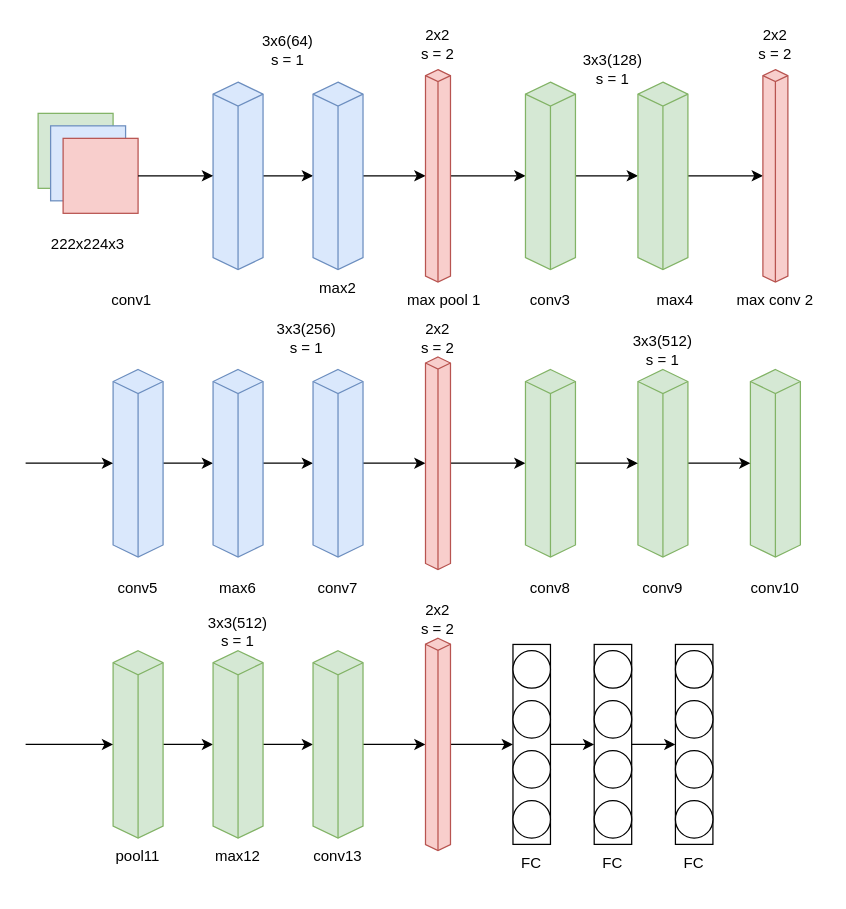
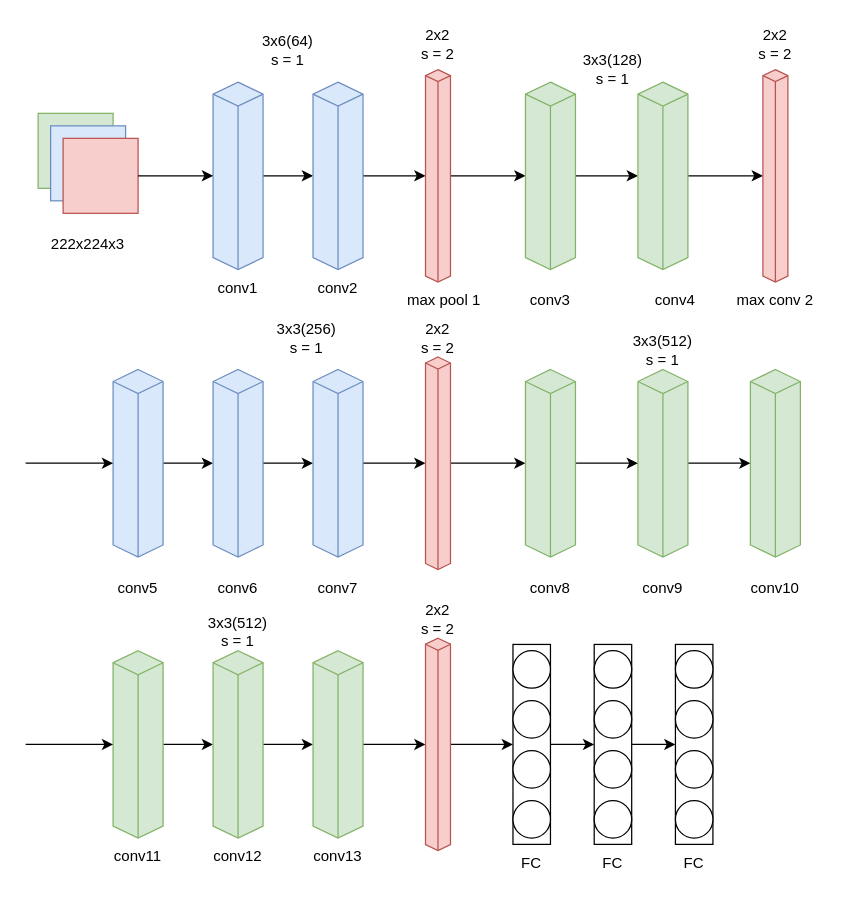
  <mxCell id="0" />
  <mxCell id="1" parent="0" />
  <mxCell id="2" value="" style="group" vertex="1" connectable="0" parent="1"><mxGeometry x="30" y="90" width="80" height="80" as="geometry" /></mxCell>
  <mxCell id="3" value="" style="rounded=0;whiteSpace=wrap;html=1;fillColor=#d5e8d4;strokeColor=#82b366;" vertex="1" parent="2"><mxGeometry width="60" height="60" as="geometry" /></mxCell>
  <mxCell id="4" value="" style="rounded=0;whiteSpace=wrap;html=1;fillColor=#dae8fc;strokeColor=#6c8ebf;" vertex="1" parent="2"><mxGeometry x="10" y="10" width="60" height="60" as="geometry" /></mxCell>
  <mxCell id="5" value="" style="rounded=0;whiteSpace=wrap;html=1;fillColor=#f8cecc;strokeColor=#b85450;" vertex="1" parent="2"><mxGeometry x="20" y="20" width="60" height="60" as="geometry" /></mxCell>
  <mxCell id="6" value="222x224x3" style="text;html=1;strokeColor=none;fillColor=none;align=center;verticalAlign=middle;whiteSpace=wrap;rounded=0;" vertex="1" parent="1"><mxGeometry x="40" y="180" width="60" height="30" as="geometry" /></mxCell>
  <mxCell id="7" value="" style="edgeStyle=orthogonalEdgeStyle;rounded=0;orthogonalLoop=1;jettySize=auto;html=1;" edge="1" parent="1" source="8" target="10"><mxGeometry relative="1" as="geometry" /></mxCell>
  <mxCell id="8" value="" style="html=1;whiteSpace=wrap;shape=isoCube2;backgroundOutline=1;isoAngle=15;fillColor=#dae8fc;strokeColor=#6c8ebf;" vertex="1" parent="1"><mxGeometry x="170" y="65" width="40" height="150" as="geometry" /></mxCell>
  <mxCell id="9" value="" style="edgeStyle=orthogonalEdgeStyle;rounded=0;orthogonalLoop=1;jettySize=auto;html=1;" edge="1" parent="1" source="10" target="14"><mxGeometry relative="1" as="geometry" /></mxCell>
  <mxCell id="10" value="" style="html=1;whiteSpace=wrap;shape=isoCube2;backgroundOutline=1;isoAngle=15;fillColor=#dae8fc;strokeColor=#6c8ebf;" vertex="1" parent="1"><mxGeometry x="250" y="65" width="40" height="150" as="geometry" /></mxCell>
  <mxCell id="11" value="" style="edgeStyle=orthogonalEdgeStyle;rounded=0;orthogonalLoop=1;jettySize=auto;html=1;" edge="1" parent="1" source="5" target="8"><mxGeometry relative="1" as="geometry" /></mxCell>
  <mxCell id="12" value="3x6(64)&lt;br&gt;s = 1" style="text;html=1;strokeColor=none;fillColor=none;align=center;verticalAlign=middle;whiteSpace=wrap;rounded=0;" vertex="1" parent="1"><mxGeometry x="200" y="25" width="60" height="30" as="geometry" /></mxCell>
  <mxCell id="13" style="edgeStyle=orthogonalEdgeStyle;rounded=0;orthogonalLoop=1;jettySize=auto;html=1;exitX=1;exitY=0.5;exitDx=0;exitDy=0;exitPerimeter=0;entryX=0;entryY=0.5;entryDx=0;entryDy=0;entryPerimeter=0;" edge="1" parent="1" source="14" target="20"><mxGeometry relative="1" as="geometry" /></mxCell>
  <mxCell id="14" value="" style="html=1;whiteSpace=wrap;shape=isoCube2;backgroundOutline=1;isoAngle=15;fillColor=#f8cecc;strokeColor=#b85450;" vertex="1" parent="1"><mxGeometry x="340" y="55" width="20" height="170" as="geometry" /></mxCell>
  <mxCell id="15" value="2x2&lt;br&gt;s = 2" style="text;html=1;strokeColor=none;fillColor=none;align=center;verticalAlign=middle;whiteSpace=wrap;rounded=0;" vertex="1" parent="1"><mxGeometry x="330" y="255" width="40" height="30" as="geometry" /></mxCell>
- <mxCell id="16" value="conv1" style="text;html=1;strokeColor=none;fillColor=none;align=center;verticalAlign=middle;whiteSpace=wrap;rounded=0;" vertex="1" parent="1"><mxGeometry x="75" y="225" width="60" height="30" as="geometry" /></mxCell>
- <mxCell id="17" value="max2" style="text;html=1;strokeColor=none;fillColor=none;align=center;verticalAlign=middle;whiteSpace=wrap;rounded=0;" vertex="1" parent="1"><mxGeometry x="240" y="215" width="60" height="30" as="geometry" /></mxCell>
+ <mxCell id="16" value="conv1" style="text;html=1;strokeColor=none;fillColor=none;align=center;verticalAlign=middle;whiteSpace=wrap;rounded=0;" vertex="1" parent="1"><mxGeometry x="160" y="215" width="60" height="30" as="geometry" /></mxCell>
+ <mxCell id="17" value="conv2" style="text;html=1;strokeColor=none;fillColor=none;align=center;verticalAlign=middle;whiteSpace=wrap;rounded=0;" vertex="1" parent="1"><mxGeometry x="240" y="215" width="60" height="30" as="geometry" /></mxCell>
  <mxCell id="18" value="max pool 1" style="text;html=1;strokeColor=none;fillColor=none;align=center;verticalAlign=middle;whiteSpace=wrap;rounded=0;" vertex="1" parent="1"><mxGeometry x="320" y="225" width="70" height="30" as="geometry" /></mxCell>
  <mxCell id="19" style="edgeStyle=orthogonalEdgeStyle;rounded=0;orthogonalLoop=1;jettySize=auto;html=1;exitX=1;exitY=0.5;exitDx=0;exitDy=0;exitPerimeter=0;entryX=0;entryY=0.5;entryDx=0;entryDy=0;entryPerimeter=0;" edge="1" parent="1" source="20" target="22"><mxGeometry relative="1" as="geometry" /></mxCell>
  <mxCell id="20" value="" style="html=1;whiteSpace=wrap;shape=isoCube2;backgroundOutline=1;isoAngle=15;fillColor=#d5e8d4;strokeColor=#82b366;" vertex="1" parent="1"><mxGeometry x="420" y="65" width="40" height="150" as="geometry" /></mxCell>
  <mxCell id="21" style="edgeStyle=orthogonalEdgeStyle;rounded=0;orthogonalLoop=1;jettySize=auto;html=1;exitX=1;exitY=0.5;exitDx=0;exitDy=0;exitPerimeter=0;entryX=0;entryY=0.5;entryDx=0;entryDy=0;entryPerimeter=0;" edge="1" parent="1" source="22" target="26"><mxGeometry relative="1" as="geometry" /></mxCell>
  <mxCell id="22" value="" style="html=1;whiteSpace=wrap;shape=isoCube2;backgroundOutline=1;isoAngle=15;fillColor=#d5e8d4;strokeColor=#82b366;" vertex="1" parent="1"><mxGeometry x="510" y="65" width="40" height="150" as="geometry" /></mxCell>
  <mxCell id="23" value="3x3(128)&lt;br&gt;s = 1" style="text;html=1;strokeColor=none;fillColor=none;align=center;verticalAlign=middle;whiteSpace=wrap;rounded=0;" vertex="1" parent="1"><mxGeometry x="460" y="40" width="60" height="30" as="geometry" /></mxCell>
- <mxCell id="24" value="max4" style="text;html=1;strokeColor=none;fillColor=none;align=center;verticalAlign=middle;whiteSpace=wrap;rounded=0;" vertex="1" parent="1"><mxGeometry x="510" y="225" width="60" height="30" as="geometry" /></mxCell>
+ <mxCell id="24" value="conv4" style="text;html=1;strokeColor=none;fillColor=none;align=center;verticalAlign=middle;whiteSpace=wrap;rounded=0;" vertex="1" parent="1"><mxGeometry x="510" y="225" width="60" height="30" as="geometry" /></mxCell>
  <mxCell id="25" value="conv3" style="text;html=1;strokeColor=none;fillColor=none;align=center;verticalAlign=middle;whiteSpace=wrap;rounded=0;" vertex="1" parent="1"><mxGeometry x="410" y="225" width="60" height="30" as="geometry" /></mxCell>
  <mxCell id="26" value="" style="html=1;whiteSpace=wrap;shape=isoCube2;backgroundOutline=1;isoAngle=15;fillColor=#f8cecc;strokeColor=#b85450;" vertex="1" parent="1"><mxGeometry x="610" y="55" width="20" height="170" as="geometry" /></mxCell>
  <mxCell id="27" value="2x2&lt;br&gt;s = 2" style="text;html=1;strokeColor=none;fillColor=none;align=center;verticalAlign=middle;whiteSpace=wrap;rounded=0;" vertex="1" parent="1"><mxGeometry x="600" y="20" width="40" height="30" as="geometry" /></mxCell>
  <mxCell id="28" value="max conv 2" style="text;html=1;strokeColor=none;fillColor=none;align=center;verticalAlign=middle;whiteSpace=wrap;rounded=0;" vertex="1" parent="1"><mxGeometry x="585" y="225" width="70" height="30" as="geometry" /></mxCell>
  <mxCell id="29" style="edgeStyle=orthogonalEdgeStyle;rounded=0;orthogonalLoop=1;jettySize=auto;html=1;entryX=0;entryY=0.5;entryDx=0;entryDy=0;entryPerimeter=0;" edge="1" parent="1" source="30" target="32"><mxGeometry relative="1" as="geometry"><mxPoint x="160" y="320" as="targetPoint" /></mxGeometry></mxCell>
  <mxCell id="30" value="" style="html=1;whiteSpace=wrap;shape=isoCube2;backgroundOutline=1;isoAngle=15;fillColor=#dae8fc;strokeColor=#6c8ebf;" vertex="1" parent="1"><mxGeometry x="90" y="295" width="40" height="150" as="geometry" /></mxCell>
  <mxCell id="31" style="edgeStyle=orthogonalEdgeStyle;rounded=0;orthogonalLoop=1;jettySize=auto;html=1;exitX=1;exitY=0.5;exitDx=0;exitDy=0;exitPerimeter=0;entryX=0;entryY=0.5;entryDx=0;entryDy=0;entryPerimeter=0;" edge="1" parent="1" source="32" target="34"><mxGeometry relative="1" as="geometry" /></mxCell>
  <mxCell id="32" value="" style="html=1;whiteSpace=wrap;shape=isoCube2;backgroundOutline=1;isoAngle=15;fillColor=#dae8fc;strokeColor=#6c8ebf;" vertex="1" parent="1"><mxGeometry x="170" y="295" width="40" height="150" as="geometry" /></mxCell>
  <mxCell id="33" value="" style="edgeStyle=orthogonalEdgeStyle;rounded=0;orthogonalLoop=1;jettySize=auto;html=1;" edge="1" parent="1" source="34" target="38"><mxGeometry relative="1" as="geometry" /></mxCell>
  <mxCell id="34" value="" style="html=1;whiteSpace=wrap;shape=isoCube2;backgroundOutline=1;isoAngle=15;fillColor=#dae8fc;strokeColor=#6c8ebf;" vertex="1" parent="1"><mxGeometry x="250" y="295" width="40" height="150" as="geometry" /></mxCell>
  <mxCell id="35" value="" style="endArrow=classic;html=1;rounded=0;entryX=0;entryY=0.5;entryDx=0;entryDy=0;entryPerimeter=0;" edge="1" parent="1" target="30"><mxGeometry width="50" height="50" relative="1" as="geometry"><mxPoint x="20" y="370" as="sourcePoint" /><mxPoint x="260" y="190" as="targetPoint" /></mxGeometry></mxCell>
  <mxCell id="36" value="3x3(256)&lt;br&gt;s = 1" style="text;html=1;strokeColor=none;fillColor=none;align=center;verticalAlign=middle;whiteSpace=wrap;rounded=0;" vertex="1" parent="1"><mxGeometry x="215" y="255" width="60" height="30" as="geometry" /></mxCell>
  <mxCell id="37" value="" style="edgeStyle=orthogonalEdgeStyle;rounded=0;orthogonalLoop=1;jettySize=auto;html=1;" edge="1" parent="1" source="38" target="44"><mxGeometry relative="1" as="geometry" /></mxCell>
  <mxCell id="38" value="" style="html=1;whiteSpace=wrap;shape=isoCube2;backgroundOutline=1;isoAngle=15;fillColor=#f8cecc;strokeColor=#b85450;" vertex="1" parent="1"><mxGeometry x="340" y="285" width="20" height="170" as="geometry" /></mxCell>
  <mxCell id="39" value="2x2&lt;br&gt;s = 2" style="text;html=1;strokeColor=none;fillColor=none;align=center;verticalAlign=middle;whiteSpace=wrap;rounded=0;" vertex="1" parent="1"><mxGeometry x="330" y="20" width="40" height="30" as="geometry" /></mxCell>
  <mxCell id="40" value="" style="html=1;whiteSpace=wrap;shape=isoCube2;backgroundOutline=1;isoAngle=15;fillColor=#d5e8d4;strokeColor=#82b366;" vertex="1" parent="1"><mxGeometry x="600" y="295" width="40" height="150" as="geometry" /></mxCell>
  <mxCell id="41" value="" style="edgeStyle=orthogonalEdgeStyle;rounded=0;orthogonalLoop=1;jettySize=auto;html=1;" edge="1" parent="1" source="42" target="40"><mxGeometry relative="1" as="geometry" /></mxCell>
  <mxCell id="42" value="" style="html=1;whiteSpace=wrap;shape=isoCube2;backgroundOutline=1;isoAngle=15;fillColor=#d5e8d4;strokeColor=#82b366;" vertex="1" parent="1"><mxGeometry x="510" y="295" width="40" height="150" as="geometry" /></mxCell>
  <mxCell id="43" value="" style="edgeStyle=orthogonalEdgeStyle;rounded=0;orthogonalLoop=1;jettySize=auto;html=1;" edge="1" parent="1" source="44" target="42"><mxGeometry relative="1" as="geometry" /></mxCell>
  <mxCell id="44" value="" style="html=1;whiteSpace=wrap;shape=isoCube2;backgroundOutline=1;isoAngle=15;fillColor=#d5e8d4;strokeColor=#82b366;" vertex="1" parent="1"><mxGeometry x="420" y="295" width="40" height="150" as="geometry" /></mxCell>
  <mxCell id="45" value="3x3(512)&lt;br&gt;s = 1" style="text;html=1;strokeColor=none;fillColor=none;align=center;verticalAlign=middle;whiteSpace=wrap;rounded=0;" vertex="1" parent="1"><mxGeometry x="500" y="265" width="60" height="30" as="geometry" /></mxCell>
  <mxCell id="46" value="conv5" style="text;html=1;strokeColor=none;fillColor=none;align=center;verticalAlign=middle;whiteSpace=wrap;rounded=0;" vertex="1" parent="1"><mxGeometry x="80" y="455" width="60" height="30" as="geometry" /></mxCell>
- <mxCell id="47" value="max6" style="text;html=1;strokeColor=none;fillColor=none;align=center;verticalAlign=middle;whiteSpace=wrap;rounded=0;" vertex="1" parent="1"><mxGeometry x="160" y="455" width="60" height="30" as="geometry" /></mxCell>
+ <mxCell id="47" value="conv6" style="text;html=1;strokeColor=none;fillColor=none;align=center;verticalAlign=middle;whiteSpace=wrap;rounded=0;" vertex="1" parent="1"><mxGeometry x="160" y="455" width="60" height="30" as="geometry" /></mxCell>
  <mxCell id="48" value="conv7" style="text;html=1;strokeColor=none;fillColor=none;align=center;verticalAlign=middle;whiteSpace=wrap;rounded=0;" vertex="1" parent="1"><mxGeometry x="240" y="455" width="60" height="30" as="geometry" /></mxCell>
  <mxCell id="49" value="conv8" style="text;html=1;strokeColor=none;fillColor=none;align=center;verticalAlign=middle;whiteSpace=wrap;rounded=0;" vertex="1" parent="1"><mxGeometry x="410" y="455" width="60" height="30" as="geometry" /></mxCell>
  <mxCell id="50" value="conv9" style="text;html=1;strokeColor=none;fillColor=none;align=center;verticalAlign=middle;whiteSpace=wrap;rounded=0;" vertex="1" parent="1"><mxGeometry x="500" y="455" width="60" height="30" as="geometry" /></mxCell>
  <mxCell id="51" value="conv10" style="text;html=1;strokeColor=none;fillColor=none;align=center;verticalAlign=middle;whiteSpace=wrap;rounded=0;" vertex="1" parent="1"><mxGeometry x="590" y="455" width="60" height="30" as="geometry" /></mxCell>
  <mxCell id="52" value="" style="edgeStyle=orthogonalEdgeStyle;rounded=0;orthogonalLoop=1;jettySize=auto;html=1;" edge="1" parent="1" source="53" target="55"><mxGeometry relative="1" as="geometry" /></mxCell>
  <mxCell id="53" value="" style="html=1;whiteSpace=wrap;shape=isoCube2;backgroundOutline=1;isoAngle=15;fillColor=#d5e8d4;strokeColor=#82b366;" vertex="1" parent="1"><mxGeometry x="90" y="520" width="40" height="150" as="geometry" /></mxCell>
  <mxCell id="54" value="" style="edgeStyle=orthogonalEdgeStyle;rounded=0;orthogonalLoop=1;jettySize=auto;html=1;" edge="1" parent="1" source="55" target="57"><mxGeometry relative="1" as="geometry" /></mxCell>
  <mxCell id="55" value="" style="html=1;whiteSpace=wrap;shape=isoCube2;backgroundOutline=1;isoAngle=15;fillColor=#d5e8d4;strokeColor=#82b366;" vertex="1" parent="1"><mxGeometry x="170" y="520" width="40" height="150" as="geometry" /></mxCell>
  <mxCell id="56" value="" style="edgeStyle=orthogonalEdgeStyle;rounded=0;orthogonalLoop=1;jettySize=auto;html=1;" edge="1" parent="1" source="57" target="61"><mxGeometry relative="1" as="geometry" /></mxCell>
  <mxCell id="57" value="" style="html=1;whiteSpace=wrap;shape=isoCube2;backgroundOutline=1;isoAngle=15;fillColor=#d5e8d4;strokeColor=#82b366;" vertex="1" parent="1"><mxGeometry x="250" y="520" width="40" height="150" as="geometry" /></mxCell>
  <mxCell id="58" value="3x3(512)&lt;br&gt;s = 1" style="text;html=1;strokeColor=none;fillColor=none;align=center;verticalAlign=middle;whiteSpace=wrap;rounded=0;" vertex="1" parent="1"><mxGeometry x="160" y="490" width="60" height="30" as="geometry" /></mxCell>
  <mxCell id="59" value="" style="endArrow=classic;html=1;rounded=0;entryX=0;entryY=0.5;entryDx=0;entryDy=0;entryPerimeter=0;" edge="1" parent="1" target="53"><mxGeometry width="50" height="50" relative="1" as="geometry"><mxPoint x="20" y="595" as="sourcePoint" /><mxPoint x="350" y="520" as="targetPoint" /></mxGeometry></mxCell>
  <mxCell id="60" value="" style="edgeStyle=orthogonalEdgeStyle;rounded=0;orthogonalLoop=1;jettySize=auto;html=1;" edge="1" parent="1" source="61" target="64"><mxGeometry relative="1" as="geometry" /></mxCell>
  <mxCell id="61" value="" style="html=1;whiteSpace=wrap;shape=isoCube2;backgroundOutline=1;isoAngle=15;fillColor=#f8cecc;strokeColor=#b85450;" vertex="1" parent="1"><mxGeometry x="340" y="510" width="20" height="170" as="geometry" /></mxCell>
  <mxCell id="62" value="2x2&lt;br&gt;s = 2" style="text;html=1;strokeColor=none;fillColor=none;align=center;verticalAlign=middle;whiteSpace=wrap;rounded=0;" vertex="1" parent="1"><mxGeometry x="330" y="480" width="40" height="30" as="geometry" /></mxCell>
  <mxCell id="63" value="" style="group" vertex="1" connectable="0" parent="1"><mxGeometry x="410" y="515" width="30" height="160" as="geometry" /></mxCell>
  <mxCell id="64" value="" style="rounded=0;whiteSpace=wrap;html=1;" vertex="1" parent="63"><mxGeometry width="30" height="160" as="geometry" /></mxCell>
  <mxCell id="65" value="" style="ellipse;whiteSpace=wrap;html=1;aspect=fixed;" vertex="1" parent="63"><mxGeometry y="5" width="30" height="30" as="geometry" /></mxCell>
  <mxCell id="66" value="" style="ellipse;whiteSpace=wrap;html=1;aspect=fixed;" vertex="1" parent="63"><mxGeometry y="45" width="30" height="30" as="geometry" /></mxCell>
  <mxCell id="67" value="" style="ellipse;whiteSpace=wrap;html=1;aspect=fixed;" vertex="1" parent="63"><mxGeometry y="85" width="30" height="30" as="geometry" /></mxCell>
  <mxCell id="68" value="" style="ellipse;whiteSpace=wrap;html=1;aspect=fixed;" vertex="1" parent="63"><mxGeometry y="125" width="30" height="30" as="geometry" /></mxCell>
  <mxCell id="69" value="" style="group" vertex="1" connectable="0" parent="1"><mxGeometry x="475" y="515" width="30" height="160" as="geometry" /></mxCell>
  <mxCell id="70" value="" style="rounded=0;whiteSpace=wrap;html=1;" vertex="1" parent="69"><mxGeometry width="30" height="160" as="geometry" /></mxCell>
  <mxCell id="71" value="" style="ellipse;whiteSpace=wrap;html=1;aspect=fixed;" vertex="1" parent="69"><mxGeometry y="5" width="30" height="30" as="geometry" /></mxCell>
  <mxCell id="72" value="" style="ellipse;whiteSpace=wrap;html=1;aspect=fixed;" vertex="1" parent="69"><mxGeometry y="45" width="30" height="30" as="geometry" /></mxCell>
  <mxCell id="73" value="" style="ellipse;whiteSpace=wrap;html=1;aspect=fixed;" vertex="1" parent="69"><mxGeometry y="85" width="30" height="30" as="geometry" /></mxCell>
  <mxCell id="74" value="" style="ellipse;whiteSpace=wrap;html=1;aspect=fixed;" vertex="1" parent="69"><mxGeometry y="125" width="30" height="30" as="geometry" /></mxCell>
  <mxCell id="75" value="" style="group" vertex="1" connectable="0" parent="1"><mxGeometry x="540" y="515" width="30" height="160" as="geometry" /></mxCell>
  <mxCell id="76" value="" style="rounded=0;whiteSpace=wrap;html=1;" vertex="1" parent="75"><mxGeometry width="30" height="160" as="geometry" /></mxCell>
  <mxCell id="77" value="" style="ellipse;whiteSpace=wrap;html=1;aspect=fixed;" vertex="1" parent="75"><mxGeometry y="5" width="30" height="30" as="geometry" /></mxCell>
  <mxCell id="78" value="" style="ellipse;whiteSpace=wrap;html=1;aspect=fixed;" vertex="1" parent="75"><mxGeometry y="45" width="30" height="30" as="geometry" /></mxCell>
  <mxCell id="79" value="" style="ellipse;whiteSpace=wrap;html=1;aspect=fixed;" vertex="1" parent="75"><mxGeometry y="85" width="30" height="30" as="geometry" /></mxCell>
  <mxCell id="80" value="" style="ellipse;whiteSpace=wrap;html=1;aspect=fixed;" vertex="1" parent="75"><mxGeometry y="125" width="30" height="30" as="geometry" /></mxCell>
  <mxCell id="81" style="edgeStyle=orthogonalEdgeStyle;rounded=0;orthogonalLoop=1;jettySize=auto;html=1;exitX=1;exitY=0.5;exitDx=0;exitDy=0;entryX=0;entryY=0.5;entryDx=0;entryDy=0;" edge="1" parent="1" source="64" target="70"><mxGeometry relative="1" as="geometry"><mxPoint x="470" y="595" as="targetPoint" /></mxGeometry></mxCell>
  <mxCell id="82" style="edgeStyle=orthogonalEdgeStyle;rounded=0;orthogonalLoop=1;jettySize=auto;html=1;exitX=1;exitY=0.5;exitDx=0;exitDy=0;entryX=0;entryY=0.5;entryDx=0;entryDy=0;" edge="1" parent="1" source="70" target="76"><mxGeometry relative="1" as="geometry" /></mxCell>
- <mxCell id="83" value="pool11" style="text;html=1;strokeColor=none;fillColor=none;align=center;verticalAlign=middle;whiteSpace=wrap;rounded=0;" vertex="1" parent="1"><mxGeometry x="80" y="670" width="60" height="30" as="geometry" /></mxCell>
- <mxCell id="84" value="max12" style="text;html=1;strokeColor=none;fillColor=none;align=center;verticalAlign=middle;whiteSpace=wrap;rounded=0;" vertex="1" parent="1"><mxGeometry x="160" y="670" width="60" height="30" as="geometry" /></mxCell>
+ <mxCell id="83" value="conv11" style="text;html=1;strokeColor=none;fillColor=none;align=center;verticalAlign=middle;whiteSpace=wrap;rounded=0;" vertex="1" parent="1"><mxGeometry x="80" y="670" width="60" height="30" as="geometry" /></mxCell>
+ <mxCell id="84" value="conv12" style="text;html=1;strokeColor=none;fillColor=none;align=center;verticalAlign=middle;whiteSpace=wrap;rounded=0;" vertex="1" parent="1"><mxGeometry x="160" y="670" width="60" height="30" as="geometry" /></mxCell>
  <mxCell id="85" value="conv13" style="text;html=1;strokeColor=none;fillColor=none;align=center;verticalAlign=middle;whiteSpace=wrap;rounded=0;" vertex="1" parent="1"><mxGeometry x="240" y="670" width="60" height="30" as="geometry" /></mxCell>
  <mxCell id="86" value="FC" style="text;html=1;strokeColor=none;fillColor=none;align=center;verticalAlign=middle;whiteSpace=wrap;rounded=0;" vertex="1" parent="1"><mxGeometry x="395" y="675" width="60" height="30" as="geometry" /></mxCell>
  <mxCell id="87" value="FC" style="text;html=1;strokeColor=none;fillColor=none;align=center;verticalAlign=middle;whiteSpace=wrap;rounded=0;" vertex="1" parent="1"><mxGeometry x="460" y="675" width="60" height="30" as="geometry" /></mxCell>
  <mxCell id="88" value="FC" style="text;html=1;strokeColor=none;fillColor=none;align=center;verticalAlign=middle;whiteSpace=wrap;rounded=0;" vertex="1" parent="1"><mxGeometry x="525" y="675" width="60" height="30" as="geometry" /></mxCell>
